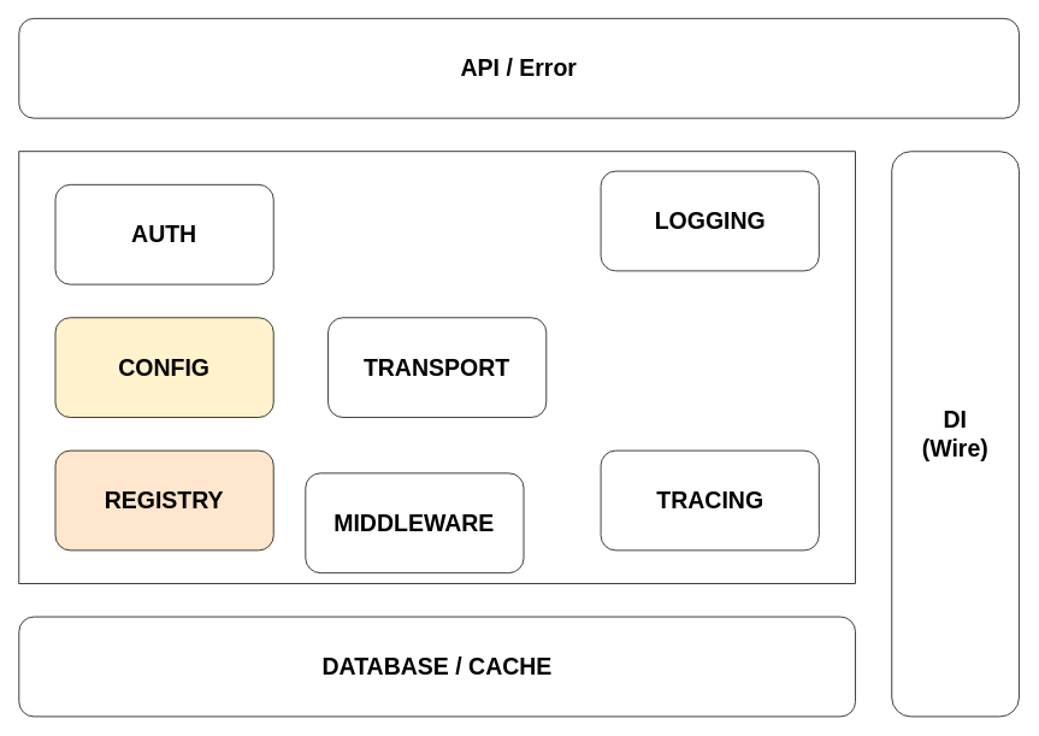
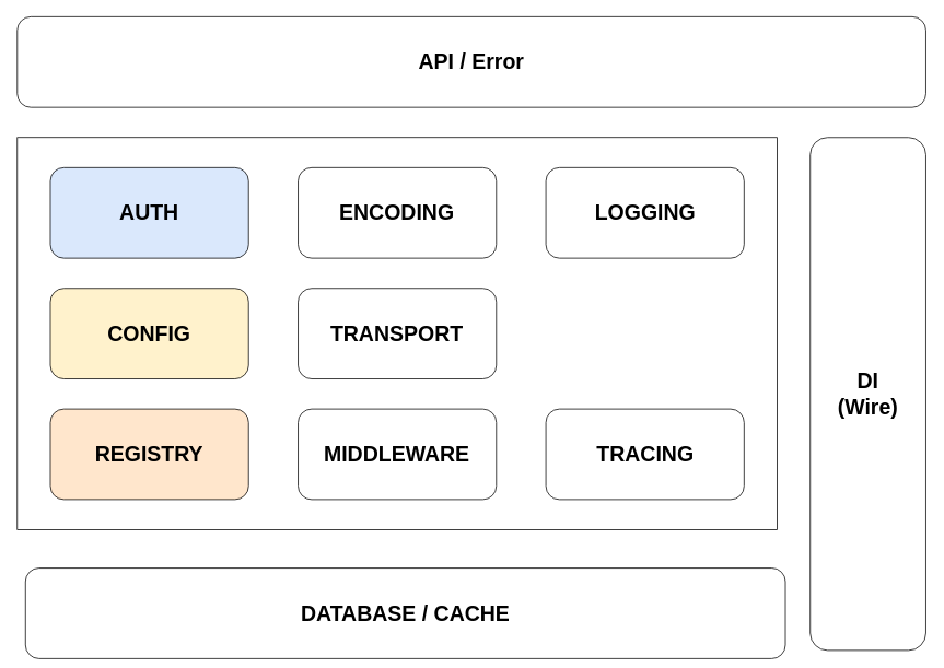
  <mxCell id="0" />
  <mxCell id="1" parent="0" />
  <mxCell id="2" value="" style="rounded=0;whiteSpace=wrap;html=1;glass=0;shadow=0;fontSize=26;" vertex="1" parent="1"><mxGeometry x="20" y="167.238" width="926.691" height="478.524" as="geometry" /></mxCell>
  <mxCell id="3" value="API / Error" style="rounded=1;whiteSpace=wrap;html=1;fontStyle=1;fontSize=26;" vertex="1" parent="1"><mxGeometry x="20" y="20" width="1108" height="110.429" as="geometry" /></mxCell>
- <mxCell id="4" value="AUTH" style="rounded=1;whiteSpace=wrap;html=1;fontStyle=1;fontSize=26;" vertex="1" parent="1"><mxGeometry x="60.291" y="204.048" width="241.745" height="110.429" as="geometry" /></mxCell>
+ <mxCell id="4" value="AUTH" style="rounded=1;whiteSpace=wrap;html=1;fontStyle=1;fontSize=26;fillColor=#dae8fc;" vertex="1" parent="1"><mxGeometry x="60.291" y="204.048" width="241.745" height="110.429" as="geometry" /></mxCell>
  <mxCell id="5" value="CONFIG" style="rounded=1;whiteSpace=wrap;html=1;fontStyle=1;fontSize=26;fillColor=#fff2cc;" vertex="1" parent="1"><mxGeometry x="60.291" y="351.286" width="241.745" height="110.429" as="geometry" /></mxCell>
  <mxCell id="6" value="REGISTRY" style="rounded=1;whiteSpace=wrap;html=1;fontStyle=1;fontSize=26;fillColor=#ffe6cc;" vertex="1" parent="1"><mxGeometry x="60.291" y="498.524" width="241.745" height="110.429" as="geometry" /></mxCell>
+ <mxCell id="7" value="ENCODING" style="rounded=1;whiteSpace=wrap;html=1;fontStyle=1;fontSize=26;" vertex="1" parent="1"><mxGeometry x="362.473" y="204.048" width="241.745" height="110.429" as="geometry" /></mxCell>
  <mxCell id="8" value="TRANSPORT" style="rounded=1;whiteSpace=wrap;html=1;fontStyle=1;fontSize=26;" vertex="1" parent="1"><mxGeometry x="362.473" y="351.286" width="241.745" height="110.429" as="geometry" /></mxCell>
- <mxCell id="9" value="MIDDLEWARE" style="rounded=1;whiteSpace=wrap;html=1;fontStyle=1;fontSize=26;" vertex="1" parent="1"><mxGeometry x="337.473" y="523.524" width="241.745" height="110.429" as="geometry" /></mxCell>
- <mxCell id="10" value="LOGGING" style="rounded=1;whiteSpace=wrap;html=1;fontStyle=1;fontSize=26;" vertex="1" parent="1"><mxGeometry x="664.655" y="189.048" width="241.745" height="110.429" as="geometry" /></mxCell>
+ <mxCell id="9" value="MIDDLEWARE" style="rounded=1;whiteSpace=wrap;html=1;fontStyle=1;fontSize=26;" vertex="1" parent="1"><mxGeometry x="362.473" y="498.524" width="241.745" height="110.429" as="geometry" /></mxCell>
+ <mxCell id="10" value="LOGGING" style="rounded=1;whiteSpace=wrap;html=1;fontStyle=1;fontSize=26;" vertex="1" parent="1"><mxGeometry x="664.655" y="204.048" width="241.745" height="110.429" as="geometry" /></mxCell>
  <mxCell id="11" value="TRACING" style="rounded=1;whiteSpace=wrap;html=1;fontStyle=1;fontSize=26;" vertex="1" parent="1"><mxGeometry x="664.655" y="498.524" width="241.745" height="110.429" as="geometry" /></mxCell>
  <mxCell id="12" value="DI&lt;br style=&quot;font-size: 26px;&quot;&gt;(Wire)" style="rounded=1;whiteSpace=wrap;html=1;fontStyle=1;fontSize=26;" vertex="1" parent="1"><mxGeometry x="986.982" y="167.238" width="141.018" height="625.762" as="geometry" /></mxCell>
- <mxCell id="13" value="DATABASE / CACHE" style="rounded=1;whiteSpace=wrap;html=1;fontStyle=1;fontSize=26;" vertex="1" parent="1"><mxGeometry x="20" y="682.571" width="926.691" height="110.429" as="geometry" /></mxCell>
+ <mxCell id="13" value="DATABASE / CACHE" style="rounded=1;whiteSpace=wrap;html=1;fontStyle=1;fontSize=26;" vertex="1" parent="1"><mxGeometry x="30" y="692.571" width="926.691" height="110.429" as="geometry" /></mxCell>
